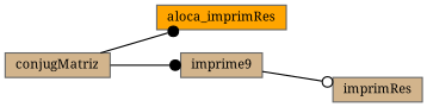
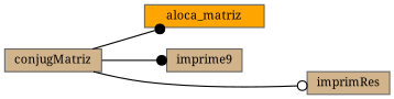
  digraph {
    fontname="Noto Serif"
    rankdir=LR
    node [color=grey40 fillcolor=tan fontname="Noto Serif" fontsize=10 shape=box style=filled]
    edge [arrowhead=dot color=black fontname="Noto Serif" fontsize=10 labelfontname=Helvetica labelfontsize=10 style=solid]
    n1 [color=gray40 fontcolor=black height=0.2 label=conjugMatriz width=0.4]
-   n2 [fillcolor=orange height=0.2 label=aloca_imprimRes width=0.4]
+   n2 [fillcolor=orange height=0.2 label=aloca_matriz width=0.4]
    n3 [height=0.2 label=imprime9 width=0.4]
    n4 [height=0.2 label=imprimRes width=0.4]
    n1 -> n2
    n1 -> n3
-   n3 -> n4 [arrowhead=odot]
+   n1 -> n4 [arrowhead=odot]
  }
